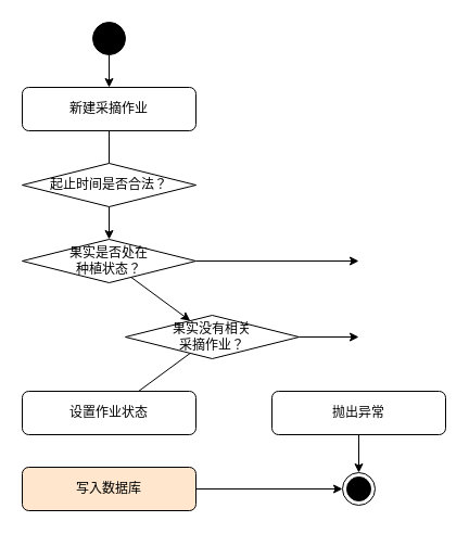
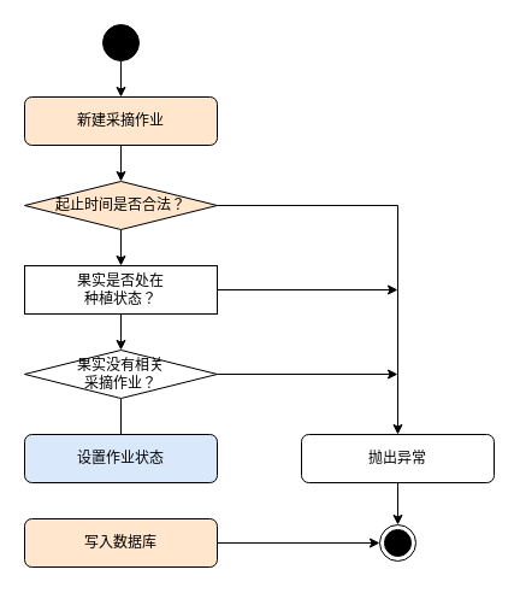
  <mxCell id="0" />
  <mxCell id="1" parent="0" />
- <mxCell id="2" value="" style="edgeStyle=none;html=1;fontFamily=Songti SC;fontSize=12;endArrow=none;" edge="1" parent="1" source="3" target="6"><mxGeometry relative="1" as="geometry" /></mxCell>
- <mxCell id="3" value="新建采摘作业" style="rounded=1;whiteSpace=wrap;html=1;fontFamily=Songti SC;fontSize=12;" parent="1" vertex="1"><mxGeometry x="20" y="80" width="160" height="40" as="geometry" /></mxCell>
+ <mxCell id="2" value="" style="edgeStyle=none;html=1;fontFamily=Songti SC;fontSize=12;" edge="1" parent="1" source="3" target="6"><mxGeometry relative="1" as="geometry" /></mxCell>
+ <mxCell id="3" value="新建采摘作业" style="rounded=1;whiteSpace=wrap;html=1;fontFamily=Songti SC;fontSize=12;fillColor=#ffe6cc;" parent="1" vertex="1"><mxGeometry x="20" y="80" width="160" height="40" as="geometry" /></mxCell>
+ <mxCell id="4" style="edgeStyle=none;html=1;rounded=0;curved=0;fontFamily=Songti SC;fontSize=12;exitX=1;exitY=0.5;exitDx=0;exitDy=0;" parent="1" source="6" target="17" edge="1"><mxGeometry relative="1" as="geometry"><Array as="points"><mxPoint x="330" y="170" /></Array></mxGeometry></mxCell>
  <mxCell id="5" value="" style="edgeStyle=none;html=1;fontFamily=Songti SC;fontSize=12;" edge="1" parent="1" source="6" target="12"><mxGeometry relative="1" as="geometry" /></mxCell>
- <mxCell id="6" value="&lt;span style=&quot;color: rgb(0, 0, 0);&quot;&gt;起止时间是否合法？&lt;/span&gt;" style="rhombus;whiteSpace=wrap;html=1;fontFamily=Songti SC;fontSize=12;" parent="1" vertex="1"><mxGeometry x="20" y="150" width="160" height="40" as="geometry" /></mxCell>
+ <mxCell id="6" value="&lt;span style=&quot;color: rgb(0, 0, 0);&quot;&gt;起止时间是否合法？&lt;/span&gt;" style="rhombus;whiteSpace=wrap;html=1;fontFamily=Songti SC;fontSize=12;fillColor=#ffe6cc;" parent="1" vertex="1"><mxGeometry x="20" y="150" width="160" height="40" as="geometry" /></mxCell>
  <mxCell id="7" style="edgeStyle=none;html=1;fontFamily=Songti SC;fontSize=12;exitX=1;exitY=0.5;exitDx=0;exitDy=0;" parent="1" source="9" edge="1"><mxGeometry relative="1" as="geometry"><mxPoint x="330" y="310" as="targetPoint" /></mxGeometry></mxCell>
  <mxCell id="8" value="" style="edgeStyle=none;html=1;fontFamily=Songti SC;fontSize=12;endArrow=none;" edge="1" parent="1" source="9" target="13"><mxGeometry relative="1" as="geometry" /></mxCell>
- <mxCell id="9" value="&lt;span style=&quot;color: rgb(0, 0, 0);&quot;&gt;果实没有相关&lt;/span&gt;&lt;div&gt;&lt;span style=&quot;color: rgb(0, 0, 0);&quot;&gt;采摘作业？&lt;/span&gt;&lt;/div&gt;" style="rhombus;whiteSpace=wrap;html=1;fontFamily=Songti SC;fontSize=12;" parent="1" vertex="1"><mxGeometry x="115" y="290" width="160" height="40" as="geometry" /></mxCell>
+ <mxCell id="9" value="&lt;span style=&quot;color: rgb(0, 0, 0);&quot;&gt;果实没有相关&lt;/span&gt;&lt;div&gt;&lt;span style=&quot;color: rgb(0, 0, 0);&quot;&gt;采摘作业？&lt;/span&gt;&lt;/div&gt;" style="rhombus;whiteSpace=wrap;html=1;fontFamily=Songti SC;fontSize=12;" parent="1" vertex="1"><mxGeometry x="20" y="290" width="160" height="40" as="geometry" /></mxCell>
  <mxCell id="10" style="edgeStyle=none;html=1;fontFamily=Songti SC;fontSize=12;exitX=1;exitY=0.5;exitDx=0;exitDy=0;" parent="1" source="12" edge="1"><mxGeometry relative="1" as="geometry"><mxPoint x="330" y="240" as="targetPoint" /></mxGeometry></mxCell>
  <mxCell id="11" value="" style="edgeStyle=none;html=1;fontFamily=Songti SC;fontSize=12;" edge="1" parent="1" source="12" target="9"><mxGeometry relative="1" as="geometry" /></mxCell>
- <mxCell id="12" value="&lt;span style=&quot;color: rgb(0, 0, 0);&quot;&gt;果实是否处在&lt;/span&gt;&lt;div&gt;&lt;span style=&quot;color: rgb(0, 0, 0);&quot;&gt;种植状态？&lt;/span&gt;&lt;/div&gt;" style="rhombus;whiteSpace=wrap;html=1;fontFamily=Songti SC;fontSize=12;" parent="1" vertex="1"><mxGeometry x="20" y="220" width="160" height="40" as="geometry" /></mxCell>
- <mxCell id="13" value="设置作业状态" style="rounded=1;whiteSpace=wrap;html=1;fontFamily=Songti SC;fontSize=12;" parent="1" vertex="1"><mxGeometry x="20" y="360" width="160" height="40" as="geometry" /></mxCell>
+ <mxCell id="12" value="&lt;span style=&quot;color: rgb(0, 0, 0);&quot;&gt;果实是否处在&lt;/span&gt;&lt;div&gt;&lt;span style=&quot;color: rgb(0, 0, 0);&quot;&gt;种植状态？&lt;/span&gt;&lt;/div&gt;" style="whiteSpace=wrap;html=1;fontFamily=Songti SC;fontSize=12;rounded=0;" parent="1" vertex="1"><mxGeometry x="20" y="220" width="160" height="40" as="geometry" /></mxCell>
+ <mxCell id="13" value="设置作业状态" style="rounded=1;whiteSpace=wrap;html=1;fontFamily=Songti SC;fontSize=12;fillColor=#dae8fc;" parent="1" vertex="1"><mxGeometry x="20" y="360" width="160" height="40" as="geometry" /></mxCell>
  <mxCell id="14" value="" style="edgeStyle=none;html=1;fontFamily=Songti SC;fontSize=12;" parent="1" source="15" target="20" edge="1"><mxGeometry relative="1" as="geometry" /></mxCell>
  <mxCell id="15" value="写入数据库" style="rounded=1;whiteSpace=wrap;html=1;fontFamily=Songti SC;fontSize=12;fillColor=#ffe6cc;" parent="1" vertex="1"><mxGeometry x="20" y="430" width="160" height="40" as="geometry" /></mxCell>
  <mxCell id="16" value="" style="edgeStyle=none;html=1;fontFamily=Songti SC;fontSize=12;" parent="1" source="17" target="20" edge="1"><mxGeometry relative="1" as="geometry" /></mxCell>
  <mxCell id="17" value="抛出异常" style="rounded=1;whiteSpace=wrap;html=1;fontFamily=Songti SC;fontSize=12;" parent="1" vertex="1"><mxGeometry x="250" y="360" width="160" height="40" as="geometry" /></mxCell>
  <mxCell id="18" value="" style="edgeStyle=none;html=1;fontFamily=Songti SC;fontSize=12;" edge="1" parent="1" source="19" target="3"><mxGeometry relative="1" as="geometry" /></mxCell>
  <mxCell id="19" value="" style="ellipse;fillColor=strokeColor;html=1;fontFamily=Songti SC;fontSize=12;" parent="1" vertex="1"><mxGeometry x="85" y="20" width="30" height="30" as="geometry" /></mxCell>
  <mxCell id="20" value="" style="ellipse;html=1;shape=endState;fillColor=strokeColor;fontFamily=Songti SC;fontSize=12;" parent="1" vertex="1"><mxGeometry x="315" y="435" width="30" height="30" as="geometry" /></mxCell>
